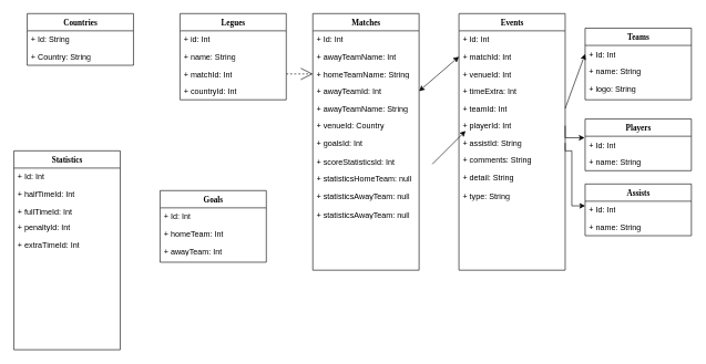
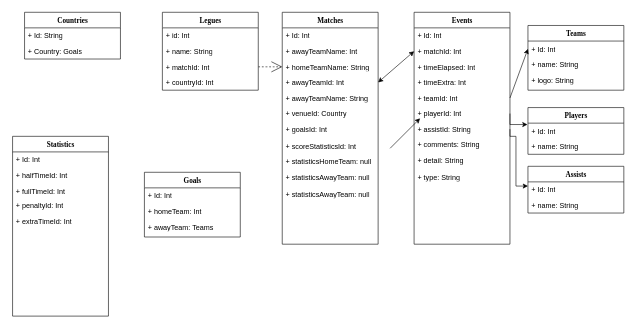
  <mxCell id="0" />
  <mxCell id="1" parent="0" />
  <mxCell id="2" value="Countries" style="swimlane;html=1;fontStyle=1;align=center;verticalAlign=top;childLayout=stackLayout;horizontal=1;startSize=26;horizontalStack=0;resizeParent=1;resizeLast=0;collapsible=1;marginBottom=0;swimlaneFillColor=#ffffff;rounded=0;shadow=0;comic=0;labelBackgroundColor=none;strokeWidth=1;fillColor=none;fontFamily=Verdana;fontSize=12" parent="1" vertex="1"><mxGeometry x="40" y="20" width="160" height="78" as="geometry" /></mxCell>
  <mxCell id="3" value="+ Id: String" style="text;html=1;strokeColor=none;fillColor=none;align=left;verticalAlign=top;spacingLeft=4;spacingRight=4;whiteSpace=wrap;overflow=hidden;rotatable=0;points=[[0,0.5],[1,0.5]];portConstraint=eastwest;" parent="2" vertex="1"><mxGeometry y="26" width="160" height="26" as="geometry" /></mxCell>
- <mxCell id="4" value="+ Country: String" style="text;html=1;strokeColor=none;fillColor=none;align=left;verticalAlign=top;spacingLeft=4;spacingRight=4;whiteSpace=wrap;overflow=hidden;rotatable=0;points=[[0,0.5],[1,0.5]];portConstraint=eastwest;" parent="2" vertex="1"><mxGeometry y="52" width="160" height="26" as="geometry" /></mxCell>
+ <mxCell id="4" value="+ Country: Goals" style="text;html=1;strokeColor=none;fillColor=none;align=left;verticalAlign=top;spacingLeft=4;spacingRight=4;whiteSpace=wrap;overflow=hidden;rotatable=0;points=[[0,0.5],[1,0.5]];portConstraint=eastwest;" parent="2" vertex="1"><mxGeometry y="52" width="160" height="26" as="geometry" /></mxCell>
  <mxCell id="5" style="edgeStyle=elbowEdgeStyle;html=1;labelBackgroundColor=none;startFill=0;startSize=8;endArrow=open;endFill=0;endSize=16;fontFamily=Verdana;fontSize=12;elbow=vertical;dashed=1;exitX=1;exitY=0.5;exitDx=0;exitDy=0;" parent="1" source="9" target="11" edge="1"><mxGeometry relative="1" as="geometry" /></mxCell>
  <mxCell id="6" value="Legues" style="swimlane;html=1;fontStyle=1;align=center;verticalAlign=top;childLayout=stackLayout;horizontal=1;startSize=26;horizontalStack=0;resizeParent=1;resizeLast=0;collapsible=1;marginBottom=0;swimlaneFillColor=#ffffff;rounded=0;shadow=0;comic=0;labelBackgroundColor=none;strokeWidth=1;fillColor=none;fontFamily=Verdana;fontSize=12" parent="1" vertex="1"><mxGeometry x="270" y="20" width="160" height="130" as="geometry" /></mxCell>
  <mxCell id="7" value="+ id: Int" style="text;html=1;strokeColor=none;fillColor=none;align=left;verticalAlign=top;spacingLeft=4;spacingRight=4;whiteSpace=wrap;overflow=hidden;rotatable=0;points=[[0,0.5],[1,0.5]];portConstraint=eastwest;" parent="6" vertex="1"><mxGeometry y="26" width="160" height="26" as="geometry" /></mxCell>
  <mxCell id="8" value="+ name: String" style="text;html=1;strokeColor=none;fillColor=none;align=left;verticalAlign=top;spacingLeft=4;spacingRight=4;whiteSpace=wrap;overflow=hidden;rotatable=0;points=[[0,0.5],[1,0.5]];portConstraint=eastwest;" parent="6" vertex="1"><mxGeometry y="52" width="160" height="26" as="geometry" /></mxCell>
  <mxCell id="9" value="+ matchId: Int" style="text;html=1;strokeColor=none;fillColor=none;align=left;verticalAlign=top;spacingLeft=4;spacingRight=4;whiteSpace=wrap;overflow=hidden;rotatable=0;points=[[0,0.5],[1,0.5]];portConstraint=eastwest;" parent="6" vertex="1"><mxGeometry y="78" width="160" height="26" as="geometry" /></mxCell>
  <mxCell id="10" value="+ countryId: Int" style="text;html=1;strokeColor=none;fillColor=none;align=left;verticalAlign=top;spacingLeft=4;spacingRight=4;whiteSpace=wrap;overflow=hidden;rotatable=0;points=[[0,0.5],[1,0.5]];portConstraint=eastwest;" vertex="1" parent="6"><mxGeometry y="104" width="160" height="26" as="geometry" /></mxCell>
  <mxCell id="11" value="Matches" style="swimlane;html=1;fontStyle=1;align=center;verticalAlign=top;childLayout=stackLayout;horizontal=1;startSize=26;horizontalStack=0;resizeParent=1;resizeLast=0;collapsible=1;marginBottom=0;swimlaneFillColor=#ffffff;rounded=0;shadow=0;comic=0;labelBackgroundColor=none;strokeWidth=1;fillColor=none;fontFamily=Verdana;fontSize=12" parent="1" vertex="1"><mxGeometry x="470" y="20" width="160" height="387" as="geometry" /></mxCell>
  <mxCell id="12" value="+ Id: Int" style="text;html=1;strokeColor=none;fillColor=none;align=left;verticalAlign=top;spacingLeft=4;spacingRight=4;whiteSpace=wrap;overflow=hidden;rotatable=0;points=[[0,0.5],[1,0.5]];portConstraint=eastwest;" parent="11" vertex="1"><mxGeometry y="26" width="160" height="26" as="geometry" /></mxCell>
  <mxCell id="13" value="+ awayTeamName: Int" style="text;html=1;strokeColor=none;fillColor=none;align=left;verticalAlign=top;spacingLeft=4;spacingRight=4;whiteSpace=wrap;overflow=hidden;rotatable=0;points=[[0,0.5],[1,0.5]];portConstraint=eastwest;" parent="11" vertex="1"><mxGeometry y="52" width="160" height="26" as="geometry" /></mxCell>
  <mxCell id="14" value="+ homeTeamName: String" style="text;html=1;strokeColor=none;fillColor=none;align=left;verticalAlign=top;spacingLeft=4;spacingRight=4;whiteSpace=wrap;overflow=hidden;rotatable=0;points=[[0,0.5],[1,0.5]];portConstraint=eastwest;" parent="11" vertex="1"><mxGeometry y="78" width="160" height="26" as="geometry" /></mxCell>
  <mxCell id="15" value="+ awayTeamId: Int" style="text;html=1;strokeColor=none;fillColor=none;align=left;verticalAlign=top;spacingLeft=4;spacingRight=4;whiteSpace=wrap;overflow=hidden;rotatable=0;points=[[0,0.5],[1,0.5]];portConstraint=eastwest;" parent="11" vertex="1"><mxGeometry y="104" width="160" height="26" as="geometry" /></mxCell>
  <mxCell id="16" value="+ awayTeamName: String" style="text;html=1;strokeColor=none;fillColor=none;align=left;verticalAlign=top;spacingLeft=4;spacingRight=4;whiteSpace=wrap;overflow=hidden;rotatable=0;points=[[0,0.5],[1,0.5]];portConstraint=eastwest;" vertex="1" parent="11"><mxGeometry y="130" width="160" height="26" as="geometry" /></mxCell>
  <mxCell id="17" value="+ venueId: Country" style="text;html=1;strokeColor=none;fillColor=none;align=left;verticalAlign=top;spacingLeft=4;spacingRight=4;whiteSpace=wrap;overflow=hidden;rotatable=0;points=[[0,0.5],[1,0.5]];portConstraint=eastwest;" vertex="1" parent="11"><mxGeometry y="156" width="160" height="26" as="geometry" /></mxCell>
  <mxCell id="18" value="+ goalsId: Int" style="text;html=1;strokeColor=none;fillColor=none;align=left;verticalAlign=top;spacingLeft=4;spacingRight=4;whiteSpace=wrap;overflow=hidden;rotatable=0;points=[[0,0.5],[1,0.5]];portConstraint=eastwest;" vertex="1" parent="11"><mxGeometry y="182" width="160" height="28" as="geometry" /></mxCell>
  <mxCell id="19" value="+ scoreStatisticsId: Int" style="text;html=1;strokeColor=none;fillColor=none;align=left;verticalAlign=top;spacingLeft=4;spacingRight=4;whiteSpace=wrap;overflow=hidden;rotatable=0;points=[[0,0.5],[1,0.5]];portConstraint=eastwest;" vertex="1" parent="11"><mxGeometry y="210" width="160" height="26" as="geometry" /></mxCell>
  <mxCell id="20" value="+ statisticsHomeTeam: null" style="text;html=1;strokeColor=none;fillColor=none;align=left;verticalAlign=top;spacingLeft=4;spacingRight=4;whiteSpace=wrap;overflow=hidden;rotatable=0;points=[[0,0.5],[1,0.5]];portConstraint=eastwest;" vertex="1" parent="11"><mxGeometry y="236" width="160" height="26" as="geometry" /></mxCell>
  <mxCell id="21" value="+ statisticsAwayTeam: null" style="text;html=1;strokeColor=none;fillColor=none;align=left;verticalAlign=top;spacingLeft=4;spacingRight=4;whiteSpace=wrap;overflow=hidden;rotatable=0;points=[[0,0.5],[1,0.5]];portConstraint=eastwest;" vertex="1" parent="11"><mxGeometry y="262" width="160" height="28" as="geometry" /></mxCell>
  <mxCell id="22" value="+ statisticsAwayTeam: null" style="text;html=1;strokeColor=none;fillColor=none;align=left;verticalAlign=top;spacingLeft=4;spacingRight=4;whiteSpace=wrap;overflow=hidden;rotatable=0;points=[[0,0.5],[1,0.5]];portConstraint=eastwest;" vertex="1" parent="11"><mxGeometry y="290" width="160" height="26" as="geometry" /></mxCell>
  <mxCell id="23" value="Goals" style="swimlane;html=1;fontStyle=1;align=center;verticalAlign=top;childLayout=stackLayout;horizontal=1;startSize=26;horizontalStack=0;resizeParent=1;resizeLast=0;collapsible=1;marginBottom=0;swimlaneFillColor=#ffffff;rounded=0;shadow=0;comic=0;labelBackgroundColor=none;strokeWidth=1;fillColor=none;fontFamily=Verdana;fontSize=12" parent="1" vertex="1"><mxGeometry x="240" y="287" width="160" height="108" as="geometry" /></mxCell>
  <mxCell id="24" value="+ Id: Int" style="text;html=1;strokeColor=none;fillColor=none;align=left;verticalAlign=top;spacingLeft=4;spacingRight=4;whiteSpace=wrap;overflow=hidden;rotatable=0;points=[[0,0.5],[1,0.5]];portConstraint=eastwest;" parent="23" vertex="1"><mxGeometry y="26" width="160" height="26" as="geometry" /></mxCell>
  <mxCell id="25" value="+ homeTeam: Int" style="text;html=1;strokeColor=none;fillColor=none;align=left;verticalAlign=top;spacingLeft=4;spacingRight=4;whiteSpace=wrap;overflow=hidden;rotatable=0;points=[[0,0.5],[1,0.5]];portConstraint=eastwest;" parent="23" vertex="1"><mxGeometry y="52" width="160" height="26" as="geometry" /></mxCell>
- <mxCell id="26" value="+ awayTeam: Int" style="text;html=1;strokeColor=none;fillColor=none;align=left;verticalAlign=top;spacingLeft=4;spacingRight=4;whiteSpace=wrap;overflow=hidden;rotatable=0;points=[[0,0.5],[1,0.5]];portConstraint=eastwest;" parent="23" vertex="1"><mxGeometry y="78" width="160" height="26" as="geometry" /></mxCell>
+ <mxCell id="26" value="+ awayTeam: Teams" style="text;html=1;strokeColor=none;fillColor=none;align=left;verticalAlign=top;spacingLeft=4;spacingRight=4;whiteSpace=wrap;overflow=hidden;rotatable=0;points=[[0,0.5],[1,0.5]];portConstraint=eastwest;" parent="23" vertex="1"><mxGeometry y="78" width="160" height="26" as="geometry" /></mxCell>
  <mxCell id="27" value="Statistics" style="swimlane;html=1;fontStyle=1;align=center;verticalAlign=top;childLayout=stackLayout;horizontal=1;startSize=26;horizontalStack=0;resizeParent=1;resizeLast=0;collapsible=1;marginBottom=0;swimlaneFillColor=#ffffff;rounded=0;shadow=0;comic=0;labelBackgroundColor=none;strokeWidth=1;fillColor=none;fontFamily=Verdana;fontSize=12" vertex="1" parent="1"><mxGeometry x="20" y="227" width="160" height="300" as="geometry" /></mxCell>
  <mxCell id="28" value="+ Id: Int" style="text;html=1;strokeColor=none;fillColor=none;align=left;verticalAlign=top;spacingLeft=4;spacingRight=4;whiteSpace=wrap;overflow=hidden;rotatable=0;points=[[0,0.5],[1,0.5]];portConstraint=eastwest;" vertex="1" parent="27"><mxGeometry y="26" width="160" height="26" as="geometry" /></mxCell>
  <mxCell id="29" value="+ halfTimeId: Int&amp;nbsp;" style="text;html=1;strokeColor=none;fillColor=none;align=left;verticalAlign=top;spacingLeft=4;spacingRight=4;whiteSpace=wrap;overflow=hidden;rotatable=0;points=[[0,0.5],[1,0.5]];portConstraint=eastwest;" vertex="1" parent="27"><mxGeometry y="52" width="160" height="26" as="geometry" /></mxCell>
  <mxCell id="30" value="+ fullTimeId: Int" style="text;html=1;strokeColor=none;fillColor=none;align=left;verticalAlign=top;spacingLeft=4;spacingRight=4;whiteSpace=wrap;overflow=hidden;rotatable=0;points=[[0,0.5],[1,0.5]];portConstraint=eastwest;" vertex="1" parent="27"><mxGeometry y="78" width="160" height="24" as="geometry" /></mxCell>
  <mxCell id="31" value="+ penaltyId: Int" style="text;html=1;strokeColor=none;fillColor=none;align=left;verticalAlign=top;spacingLeft=4;spacingRight=4;whiteSpace=wrap;overflow=hidden;rotatable=0;points=[[0,0.5],[1,0.5]];portConstraint=eastwest;" vertex="1" parent="27"><mxGeometry y="102" width="160" height="26" as="geometry" /></mxCell>
  <mxCell id="32" value="+ extraTimeId: Int" style="text;html=1;strokeColor=none;fillColor=none;align=left;verticalAlign=top;spacingLeft=4;spacingRight=4;whiteSpace=wrap;overflow=hidden;rotatable=0;points=[[0,0.5],[1,0.5]];portConstraint=eastwest;" vertex="1" parent="27"><mxGeometry y="128" width="160" height="26" as="geometry" /></mxCell>
  <mxCell id="33" value="Events" style="swimlane;html=1;fontStyle=1;align=center;verticalAlign=top;childLayout=stackLayout;horizontal=1;startSize=26;horizontalStack=0;resizeParent=1;resizeLast=0;collapsible=1;marginBottom=0;swimlaneFillColor=#ffffff;rounded=0;shadow=0;comic=0;labelBackgroundColor=none;strokeWidth=1;fillColor=none;fontFamily=Verdana;fontSize=12" vertex="1" parent="1"><mxGeometry x="690" y="20" width="160" height="387" as="geometry" /></mxCell>
  <mxCell id="34" value="+ Id: Int" style="text;html=1;strokeColor=none;fillColor=none;align=left;verticalAlign=top;spacingLeft=4;spacingRight=4;whiteSpace=wrap;overflow=hidden;rotatable=0;points=[[0,0.5],[1,0.5]];portConstraint=eastwest;" vertex="1" parent="33"><mxGeometry y="26" width="160" height="26" as="geometry" /></mxCell>
  <mxCell id="35" value="+ matchId: Int" style="text;html=1;strokeColor=none;fillColor=none;align=left;verticalAlign=top;spacingLeft=4;spacingRight=4;whiteSpace=wrap;overflow=hidden;rotatable=0;points=[[0,0.5],[1,0.5]];portConstraint=eastwest;" vertex="1" parent="33"><mxGeometry y="52" width="160" height="26" as="geometry" /></mxCell>
- <mxCell id="36" value="+ venueId: Int" style="text;html=1;strokeColor=none;fillColor=none;align=left;verticalAlign=top;spacingLeft=4;spacingRight=4;whiteSpace=wrap;overflow=hidden;rotatable=0;points=[[0,0.5],[1,0.5]];portConstraint=eastwest;" vertex="1" parent="33"><mxGeometry y="78" width="160" height="26" as="geometry" /></mxCell>
+ <mxCell id="36" value="+ timeElapsed: Int" style="text;html=1;strokeColor=none;fillColor=none;align=left;verticalAlign=top;spacingLeft=4;spacingRight=4;whiteSpace=wrap;overflow=hidden;rotatable=0;points=[[0,0.5],[1,0.5]];portConstraint=eastwest;" vertex="1" parent="33"><mxGeometry y="78" width="160" height="26" as="geometry" /></mxCell>
  <mxCell id="37" value="+ timeExtra: Int" style="text;html=1;strokeColor=none;fillColor=none;align=left;verticalAlign=top;spacingLeft=4;spacingRight=4;whiteSpace=wrap;overflow=hidden;rotatable=0;points=[[0,0.5],[1,0.5]];portConstraint=eastwest;" vertex="1" parent="33"><mxGeometry y="104" width="160" height="26" as="geometry" /></mxCell>
  <mxCell id="38" value="+ teamId: Int" style="text;html=1;strokeColor=none;fillColor=none;align=left;verticalAlign=top;spacingLeft=4;spacingRight=4;whiteSpace=wrap;overflow=hidden;rotatable=0;points=[[0,0.5],[1,0.5]];portConstraint=eastwest;" vertex="1" parent="33"><mxGeometry y="130" width="160" height="26" as="geometry" /></mxCell>
  <mxCell id="39" value="+ playerId: Int" style="text;html=1;strokeColor=none;fillColor=none;align=left;verticalAlign=top;spacingLeft=4;spacingRight=4;whiteSpace=wrap;overflow=hidden;rotatable=0;points=[[0,0.5],[1,0.5]];portConstraint=eastwest;" vertex="1" parent="33"><mxGeometry y="156" width="160" height="26" as="geometry" /></mxCell>
  <mxCell id="40" value="+ assistId: String" style="text;html=1;strokeColor=none;fillColor=none;align=left;verticalAlign=top;spacingLeft=4;spacingRight=4;whiteSpace=wrap;overflow=hidden;rotatable=0;points=[[0,0.5],[1,0.5]];portConstraint=eastwest;" vertex="1" parent="33"><mxGeometry y="182" width="160" height="26" as="geometry" /></mxCell>
  <mxCell id="41" value="+ comments: String" style="text;html=1;strokeColor=none;fillColor=none;align=left;verticalAlign=top;spacingLeft=4;spacingRight=4;whiteSpace=wrap;overflow=hidden;rotatable=0;points=[[0,0.5],[1,0.5]];portConstraint=eastwest;" vertex="1" parent="33"><mxGeometry y="208" width="160" height="26" as="geometry" /></mxCell>
  <mxCell id="42" value="+ detail: String" style="text;html=1;strokeColor=none;fillColor=none;align=left;verticalAlign=top;spacingLeft=4;spacingRight=4;whiteSpace=wrap;overflow=hidden;rotatable=0;points=[[0,0.5],[1,0.5]];portConstraint=eastwest;" vertex="1" parent="33"><mxGeometry y="234" width="160" height="28" as="geometry" /></mxCell>
  <mxCell id="43" value="+ type: String" style="text;html=1;strokeColor=none;fillColor=none;align=left;verticalAlign=top;spacingLeft=4;spacingRight=4;whiteSpace=wrap;overflow=hidden;rotatable=0;points=[[0,0.5],[1,0.5]];portConstraint=eastwest;" vertex="1" parent="33"><mxGeometry y="262" width="160" height="26" as="geometry" /></mxCell>
  <mxCell id="44" value="" style="endArrow=classic;startArrow=classic;html=1;exitX=1;exitY=0.5;exitDx=0;exitDy=0;entryX=0;entryY=0.5;entryDx=0;entryDy=0;" edge="1" parent="1" source="15" target="35"><mxGeometry width="50" height="50" relative="1" as="geometry"><mxPoint x="470" y="367" as="sourcePoint" /><mxPoint x="520" y="317" as="targetPoint" /></mxGeometry></mxCell>
  <mxCell id="45" value="Teams" style="swimlane;html=1;fontStyle=1;align=center;verticalAlign=top;childLayout=stackLayout;horizontal=1;startSize=26;horizontalStack=0;resizeParent=1;resizeLast=0;collapsible=1;marginBottom=0;swimlaneFillColor=#ffffff;rounded=0;shadow=0;comic=0;labelBackgroundColor=none;strokeWidth=1;fillColor=none;fontFamily=Verdana;fontSize=12" vertex="1" parent="1"><mxGeometry x="880" y="42" width="160" height="108" as="geometry" /></mxCell>
  <mxCell id="46" value="+ Id: Int" style="text;html=1;strokeColor=none;fillColor=none;align=left;verticalAlign=top;spacingLeft=4;spacingRight=4;whiteSpace=wrap;overflow=hidden;rotatable=0;points=[[0,0.5],[1,0.5]];portConstraint=eastwest;" vertex="1" parent="45"><mxGeometry y="26" width="160" height="26" as="geometry" /></mxCell>
  <mxCell id="47" value="+ name: String" style="text;html=1;strokeColor=none;fillColor=none;align=left;verticalAlign=top;spacingLeft=4;spacingRight=4;whiteSpace=wrap;overflow=hidden;rotatable=0;points=[[0,0.5],[1,0.5]];portConstraint=eastwest;" vertex="1" parent="45"><mxGeometry y="52" width="160" height="26" as="geometry" /></mxCell>
  <mxCell id="48" value="+ logo: String" style="text;html=1;strokeColor=none;fillColor=none;align=left;verticalAlign=top;spacingLeft=4;spacingRight=4;whiteSpace=wrap;overflow=hidden;rotatable=0;points=[[0,0.5],[1,0.5]];portConstraint=eastwest;" vertex="1" parent="45"><mxGeometry y="78" width="160" height="26" as="geometry" /></mxCell>
  <mxCell id="49" value="" style="endArrow=classic;html=1;exitX=1;exitY=0.5;exitDx=0;exitDy=0;entryX=0;entryY=0.5;entryDx=0;entryDy=0;" edge="1" parent="1" source="38" target="46"><mxGeometry width="50" height="50" relative="1" as="geometry"><mxPoint x="470" y="367" as="sourcePoint" /><mxPoint x="520" y="317" as="targetPoint" /></mxGeometry></mxCell>
  <mxCell id="50" value="Players" style="swimlane;html=1;fontStyle=1;align=center;verticalAlign=top;childLayout=stackLayout;horizontal=1;startSize=26;horizontalStack=0;resizeParent=1;resizeLast=0;collapsible=1;marginBottom=0;swimlaneFillColor=#ffffff;rounded=0;shadow=0;comic=0;labelBackgroundColor=none;strokeWidth=1;fillColor=none;fontFamily=Verdana;fontSize=12" vertex="1" parent="1"><mxGeometry x="880" y="179" width="160" height="78" as="geometry" /></mxCell>
  <mxCell id="51" value="+ Id: Int" style="text;html=1;strokeColor=none;fillColor=none;align=left;verticalAlign=top;spacingLeft=4;spacingRight=4;whiteSpace=wrap;overflow=hidden;rotatable=0;points=[[0,0.5],[1,0.5]];portConstraint=eastwest;" vertex="1" parent="50"><mxGeometry y="26" width="160" height="26" as="geometry" /></mxCell>
  <mxCell id="52" value="+ name: String" style="text;html=1;strokeColor=none;fillColor=none;align=left;verticalAlign=top;spacingLeft=4;spacingRight=4;whiteSpace=wrap;overflow=hidden;rotatable=0;points=[[0,0.5],[1,0.5]];portConstraint=eastwest;" vertex="1" parent="50"><mxGeometry y="52" width="160" height="26" as="geometry" /></mxCell>
  <mxCell id="53" style="edgeStyle=orthogonalEdgeStyle;rounded=0;orthogonalLoop=1;jettySize=auto;html=1;exitX=1;exitY=0.5;exitDx=0;exitDy=0;entryX=-0.005;entryY=0.089;entryDx=0;entryDy=0;entryPerimeter=0;" edge="1" parent="1" source="39" target="51"><mxGeometry relative="1" as="geometry"><mxPoint x="870" y="207" as="targetPoint" /><Array as="points"><mxPoint x="850" y="207" /></Array></mxGeometry></mxCell>
  <mxCell id="54" value="Assists" style="swimlane;html=1;fontStyle=1;align=center;verticalAlign=top;childLayout=stackLayout;horizontal=1;startSize=26;horizontalStack=0;resizeParent=1;resizeLast=0;collapsible=1;marginBottom=0;swimlaneFillColor=#ffffff;rounded=0;shadow=0;comic=0;labelBackgroundColor=none;strokeWidth=1;fillColor=none;fontFamily=Verdana;fontSize=12" vertex="1" parent="1"><mxGeometry x="880" y="277" width="160" height="78" as="geometry" /></mxCell>
  <mxCell id="55" value="+ Id: Int" style="text;html=1;strokeColor=none;fillColor=none;align=left;verticalAlign=top;spacingLeft=4;spacingRight=4;whiteSpace=wrap;overflow=hidden;rotatable=0;points=[[0,0.5],[1,0.5]];portConstraint=eastwest;" vertex="1" parent="54"><mxGeometry y="26" width="160" height="26" as="geometry" /></mxCell>
  <mxCell id="56" value="+ name: String" style="text;html=1;strokeColor=none;fillColor=none;align=left;verticalAlign=top;spacingLeft=4;spacingRight=4;whiteSpace=wrap;overflow=hidden;rotatable=0;points=[[0,0.5],[1,0.5]];portConstraint=eastwest;" vertex="1" parent="54"><mxGeometry y="52" width="160" height="26" as="geometry" /></mxCell>
  <mxCell id="57" style="edgeStyle=orthogonalEdgeStyle;rounded=0;orthogonalLoop=1;jettySize=auto;html=1;exitX=1;exitY=0.5;exitDx=0;exitDy=0;entryX=0;entryY=0.269;entryDx=0;entryDy=0;entryPerimeter=0;" edge="1" parent="1" source="40" target="55"><mxGeometry relative="1" as="geometry"><Array as="points"><mxPoint x="850" y="227" /><mxPoint x="860" y="227" /><mxPoint x="860" y="310" /></Array></mxGeometry></mxCell>
  <mxCell id="58" value="" style="endArrow=classic;html=1;" edge="1" parent="1"><mxGeometry width="50" height="50" relative="1" as="geometry"><mxPoint x="650" y="247" as="sourcePoint" /><mxPoint x="700" y="197" as="targetPoint" /></mxGeometry></mxCell>
